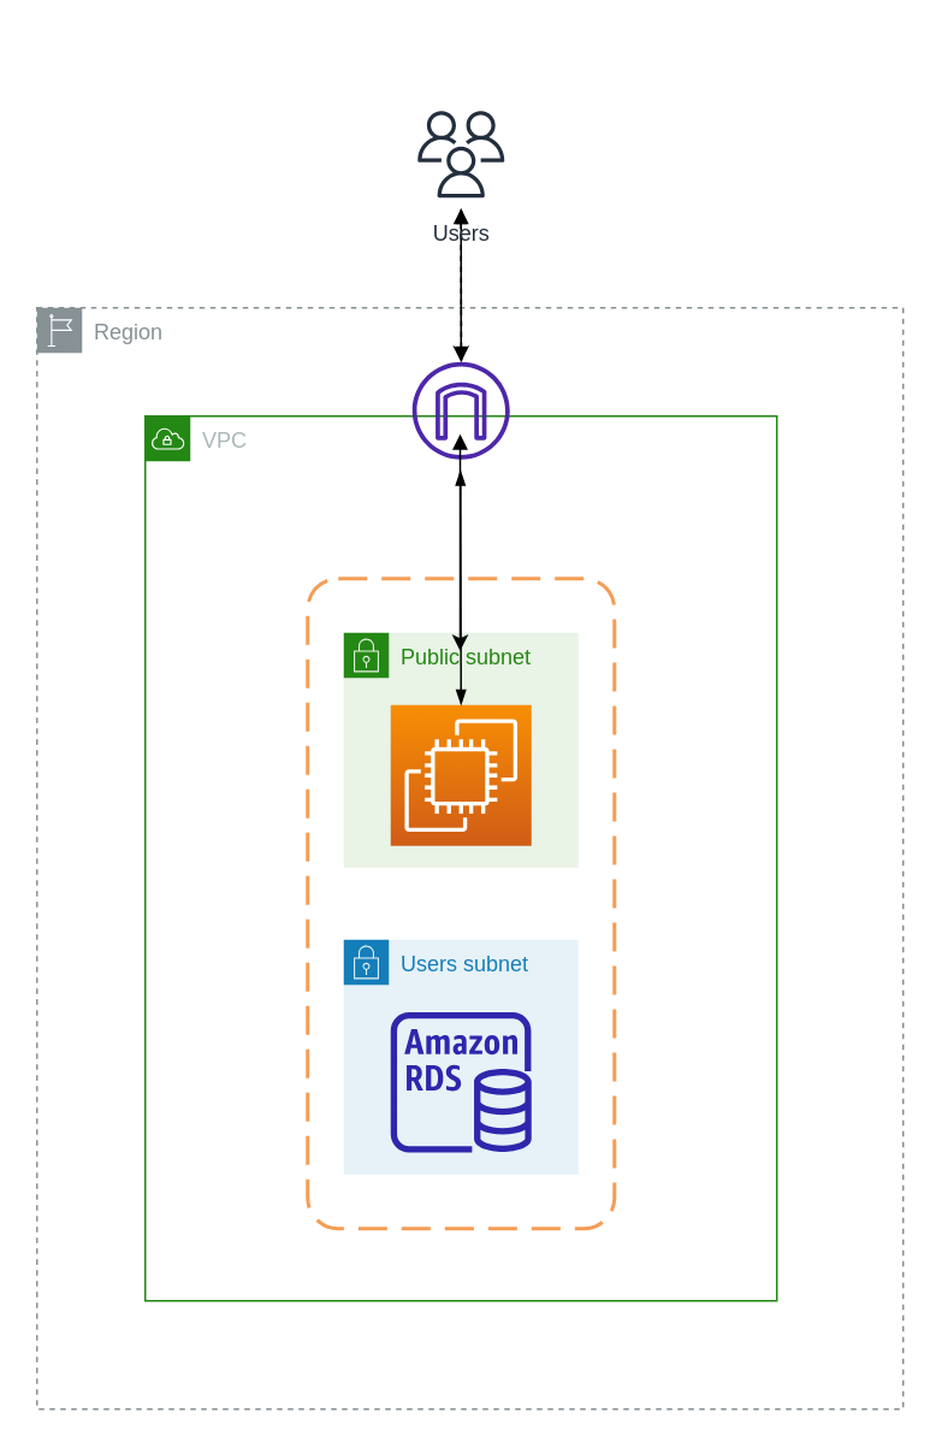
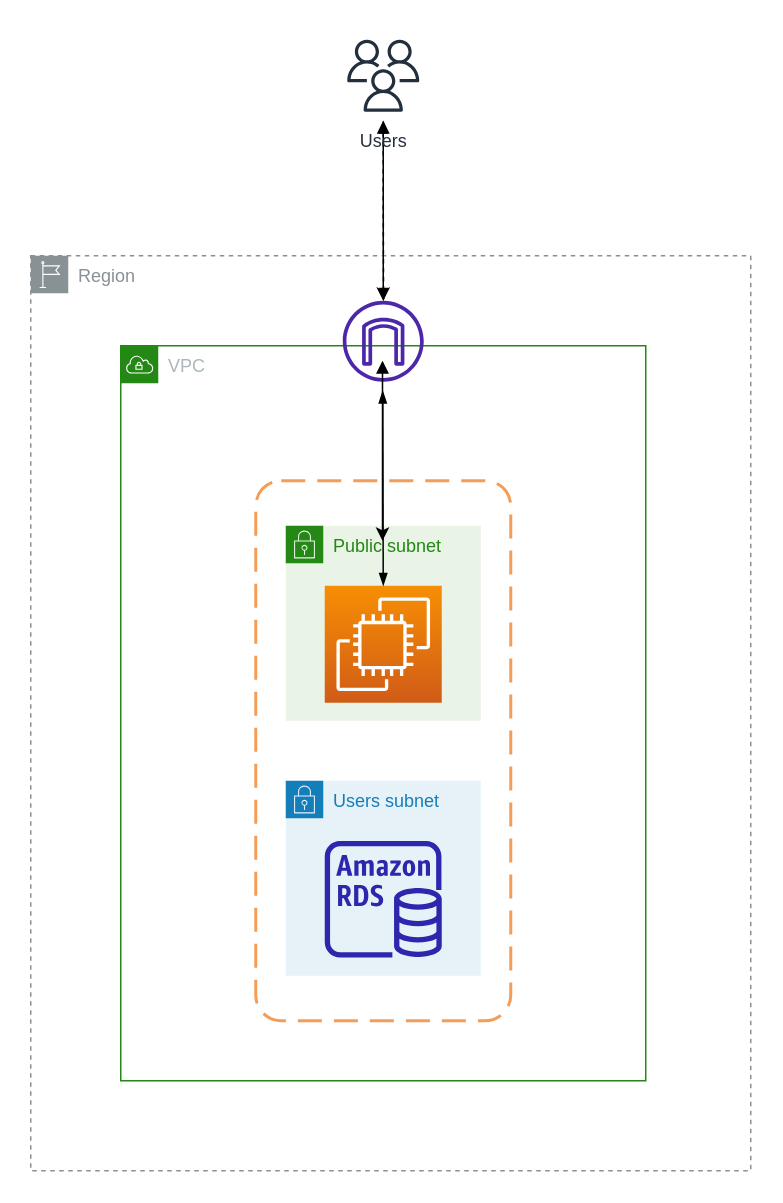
  <mxCell id="0" />
  <mxCell id="1" parent="0" />
  <mxCell id="2" value="Public subnet" style="points=[[0,0],[0.25,0],[0.5,0],[0.75,0],[1,0],[1,0.25],[1,0.5],[1,0.75],[1,1],[0.75,1],[0.5,1],[0.25,1],[0,1],[0,0.75],[0,0.5],[0,0.25]];outlineConnect=0;gradientColor=none;html=1;whiteSpace=wrap;fontSize=12;fontStyle=0;container=1;pointerEvents=0;collapsible=0;recursiveResize=0;shape=mxgraph.aws4.group;grIcon=mxgraph.aws4.group_security_group;grStroke=0;strokeColor=#248814;fillColor=#E9F3E6;verticalAlign=top;align=left;spacingLeft=30;fontColor=#248814;dashed=0;" parent="1" vertex="1"><mxGeometry x="190" y="350" width="130" height="130" as="geometry" /></mxCell>
  <mxCell id="3" value="" style="sketch=0;points=[[0,0,0],[0.25,0,0],[0.5,0,0],[0.75,0,0],[1,0,0],[0,1,0],[0.25,1,0],[0.5,1,0],[0.75,1,0],[1,1,0],[0,0.25,0],[0,0.5,0],[0,0.75,0],[1,0.25,0],[1,0.5,0],[1,0.75,0]];outlineConnect=0;fontColor=#232F3E;gradientColor=#F78E04;gradientDirection=north;fillColor=#D05C17;strokeColor=#ffffff;dashed=0;verticalLabelPosition=bottom;verticalAlign=top;align=center;html=1;fontSize=12;fontStyle=0;aspect=fixed;shape=mxgraph.aws4.resourceIcon;resIcon=mxgraph.aws4.ec2;" parent="2" vertex="1"><mxGeometry x="26" y="40" width="78" height="78" as="geometry" /></mxCell>
  <mxCell id="4" value="Users subnet" style="points=[[0,0],[0.25,0],[0.5,0],[0.75,0],[1,0],[1,0.25],[1,0.5],[1,0.75],[1,1],[0.75,1],[0.5,1],[0.25,1],[0,1],[0,0.75],[0,0.5],[0,0.25]];outlineConnect=0;gradientColor=none;html=1;whiteSpace=wrap;fontSize=12;fontStyle=0;container=1;pointerEvents=0;collapsible=0;recursiveResize=0;shape=mxgraph.aws4.group;grIcon=mxgraph.aws4.group_security_group;grStroke=0;strokeColor=#147EBA;fillColor=#E6F2F8;verticalAlign=top;align=left;spacingLeft=30;fontColor=#147EBA;dashed=0;" parent="1" vertex="1"><mxGeometry x="190" y="520" width="130" height="130" as="geometry" /></mxCell>
  <mxCell id="5" value="" style="sketch=0;outlineConnect=0;fontColor=#232F3E;gradientColor=none;fillColor=#2E27AD;strokeColor=none;dashed=0;verticalLabelPosition=bottom;verticalAlign=top;align=center;html=1;fontSize=12;fontStyle=0;aspect=fixed;pointerEvents=1;shape=mxgraph.aws4.rds_instance;" parent="4" vertex="1"><mxGeometry x="26" y="40" width="78" height="78" as="geometry" /></mxCell>
  <mxCell id="6" value="" style="rounded=1;arcSize=10;dashed=1;strokeColor=#F59D56;fillColor=none;gradientColor=none;dashPattern=8 4;strokeWidth=2;" parent="1" vertex="1"><mxGeometry x="170" y="320" width="170" height="360" as="geometry" /></mxCell>
  <mxCell id="7" value="VPC" style="points=[[0,0],[0.25,0],[0.5,0],[0.75,0],[1,0],[1,0.25],[1,0.5],[1,0.75],[1,1],[0.75,1],[0.5,1],[0.25,1],[0,1],[0,0.75],[0,0.5],[0,0.25]];outlineConnect=0;gradientColor=none;html=1;whiteSpace=wrap;fontSize=12;fontStyle=0;container=1;pointerEvents=0;collapsible=0;recursiveResize=0;shape=mxgraph.aws4.group;grIcon=mxgraph.aws4.group_vpc;strokeColor=#248814;fillColor=none;verticalAlign=top;align=left;spacingLeft=30;fontColor=#AAB7B8;dashed=0;" parent="1" vertex="1"><mxGeometry x="80" y="230" width="350" height="490" as="geometry" /></mxCell>
  <mxCell id="8" value="" style="sketch=0;outlineConnect=0;fontColor=#232F3E;gradientColor=none;fillColor=#4D27AA;strokeColor=none;dashed=0;verticalLabelPosition=bottom;verticalAlign=top;align=center;html=1;fontSize=12;fontStyle=0;aspect=fixed;pointerEvents=1;shape=mxgraph.aws4.internet_gateway;" parent="7" vertex="1"><mxGeometry x="148" y="-30" width="54" height="54" as="geometry" /></mxCell>
  <mxCell id="9" value="Region" style="sketch=0;outlineConnect=0;gradientColor=none;html=1;whiteSpace=wrap;fontSize=12;fontStyle=0;shape=mxgraph.aws4.group;grIcon=mxgraph.aws4.group_region;strokeColor=#879196;fillColor=none;verticalAlign=top;align=left;spacingLeft=30;fontColor=#879196;dashed=1;" parent="1" vertex="1"><mxGeometry x="20" y="170" width="480" height="610" as="geometry" /></mxCell>
  <mxCell id="10" style="edgeStyle=none;rounded=0;orthogonalLoop=1;jettySize=auto;html=1;entryX=0.49;entryY=0.049;entryDx=0;entryDy=0;entryPerimeter=0;startArrow=blockThin;startFill=1;endArrow=blockThin;endFill=1;dashed=1;" parent="1" source="12" target="9" edge="1"><mxGeometry relative="1" as="geometry"><Array as="points"><mxPoint x="255" y="130" /></Array></mxGeometry></mxCell>
  <mxCell id="11" style="edgeStyle=none;html=1;strokeColor=#000000;startArrow=block;startFill=1;" edge="1" parent="1" source="12"><mxGeometry relative="1" as="geometry"><mxPoint x="255" y="200" as="targetPoint" /></mxGeometry></mxCell>
- <mxCell id="12" value="Users" style="sketch=0;outlineConnect=0;fontColor=#232F3E;gradientColor=none;strokeColor=#232F3E;fillColor=#ffffff;dashed=0;verticalLabelPosition=bottom;verticalAlign=top;align=center;html=1;fontSize=12;fontStyle=0;aspect=fixed;shape=mxgraph.aws4.resourceIcon;resIcon=mxgraph.aws4.users;" parent="1" vertex="1"><mxGeometry x="225" y="55" width="60" height="60" as="geometry" /></mxCell>
+ <mxCell id="12" value="Users" style="sketch=0;outlineConnect=0;fontColor=#232F3E;gradientColor=none;strokeColor=#232F3E;fillColor=#ffffff;dashed=0;verticalLabelPosition=bottom;verticalAlign=top;align=center;html=1;fontSize=12;fontStyle=0;aspect=fixed;shape=mxgraph.aws4.resourceIcon;resIcon=mxgraph.aws4.users;" parent="1" vertex="1"><mxGeometry x="225" y="20" width="60" height="60" as="geometry" /></mxCell>
  <mxCell id="13" style="edgeStyle=none;rounded=0;orthogonalLoop=1;jettySize=auto;html=1;startArrow=blockThin;startFill=1;endArrow=blockThin;endFill=1;" parent="1" edge="1"><mxGeometry relative="1" as="geometry"><mxPoint x="254.67" y="260" as="sourcePoint" /><mxPoint x="255" y="390" as="targetPoint" /><Array as="points" /></mxGeometry></mxCell>
  <mxCell id="14" style="edgeStyle=none;html=1;strokeColor=#000000;startArrow=block;startFill=1;" edge="1" parent="1"><mxGeometry relative="1" as="geometry"><mxPoint x="254.5" y="360" as="targetPoint" /><mxPoint x="254.5" as="sourcePoint" y="240" /></mxGeometry></mxCell>
